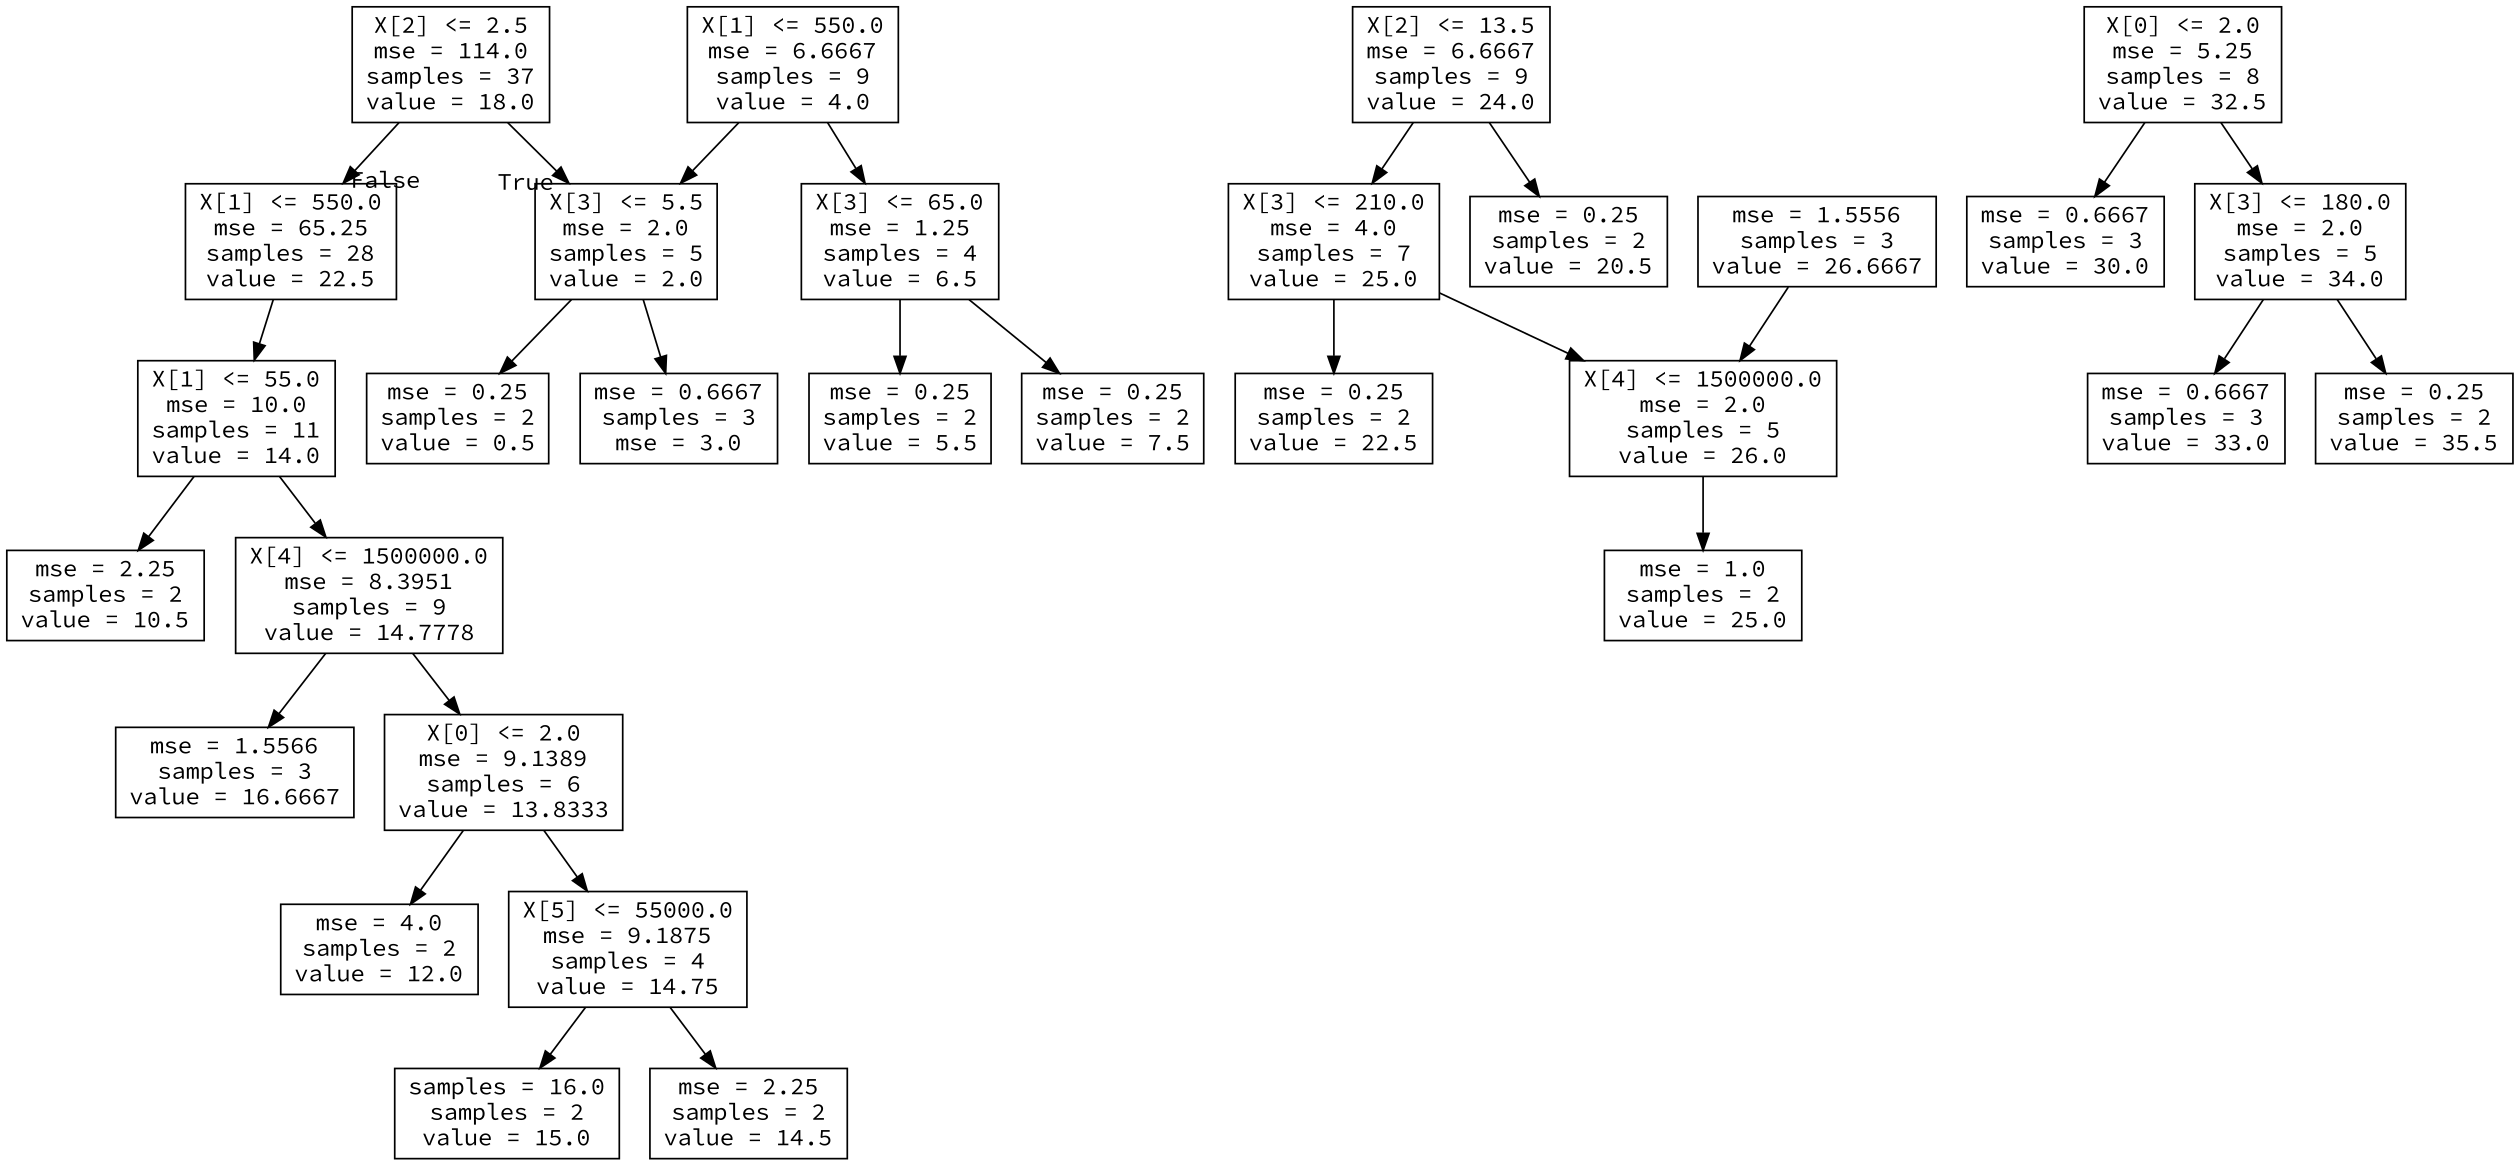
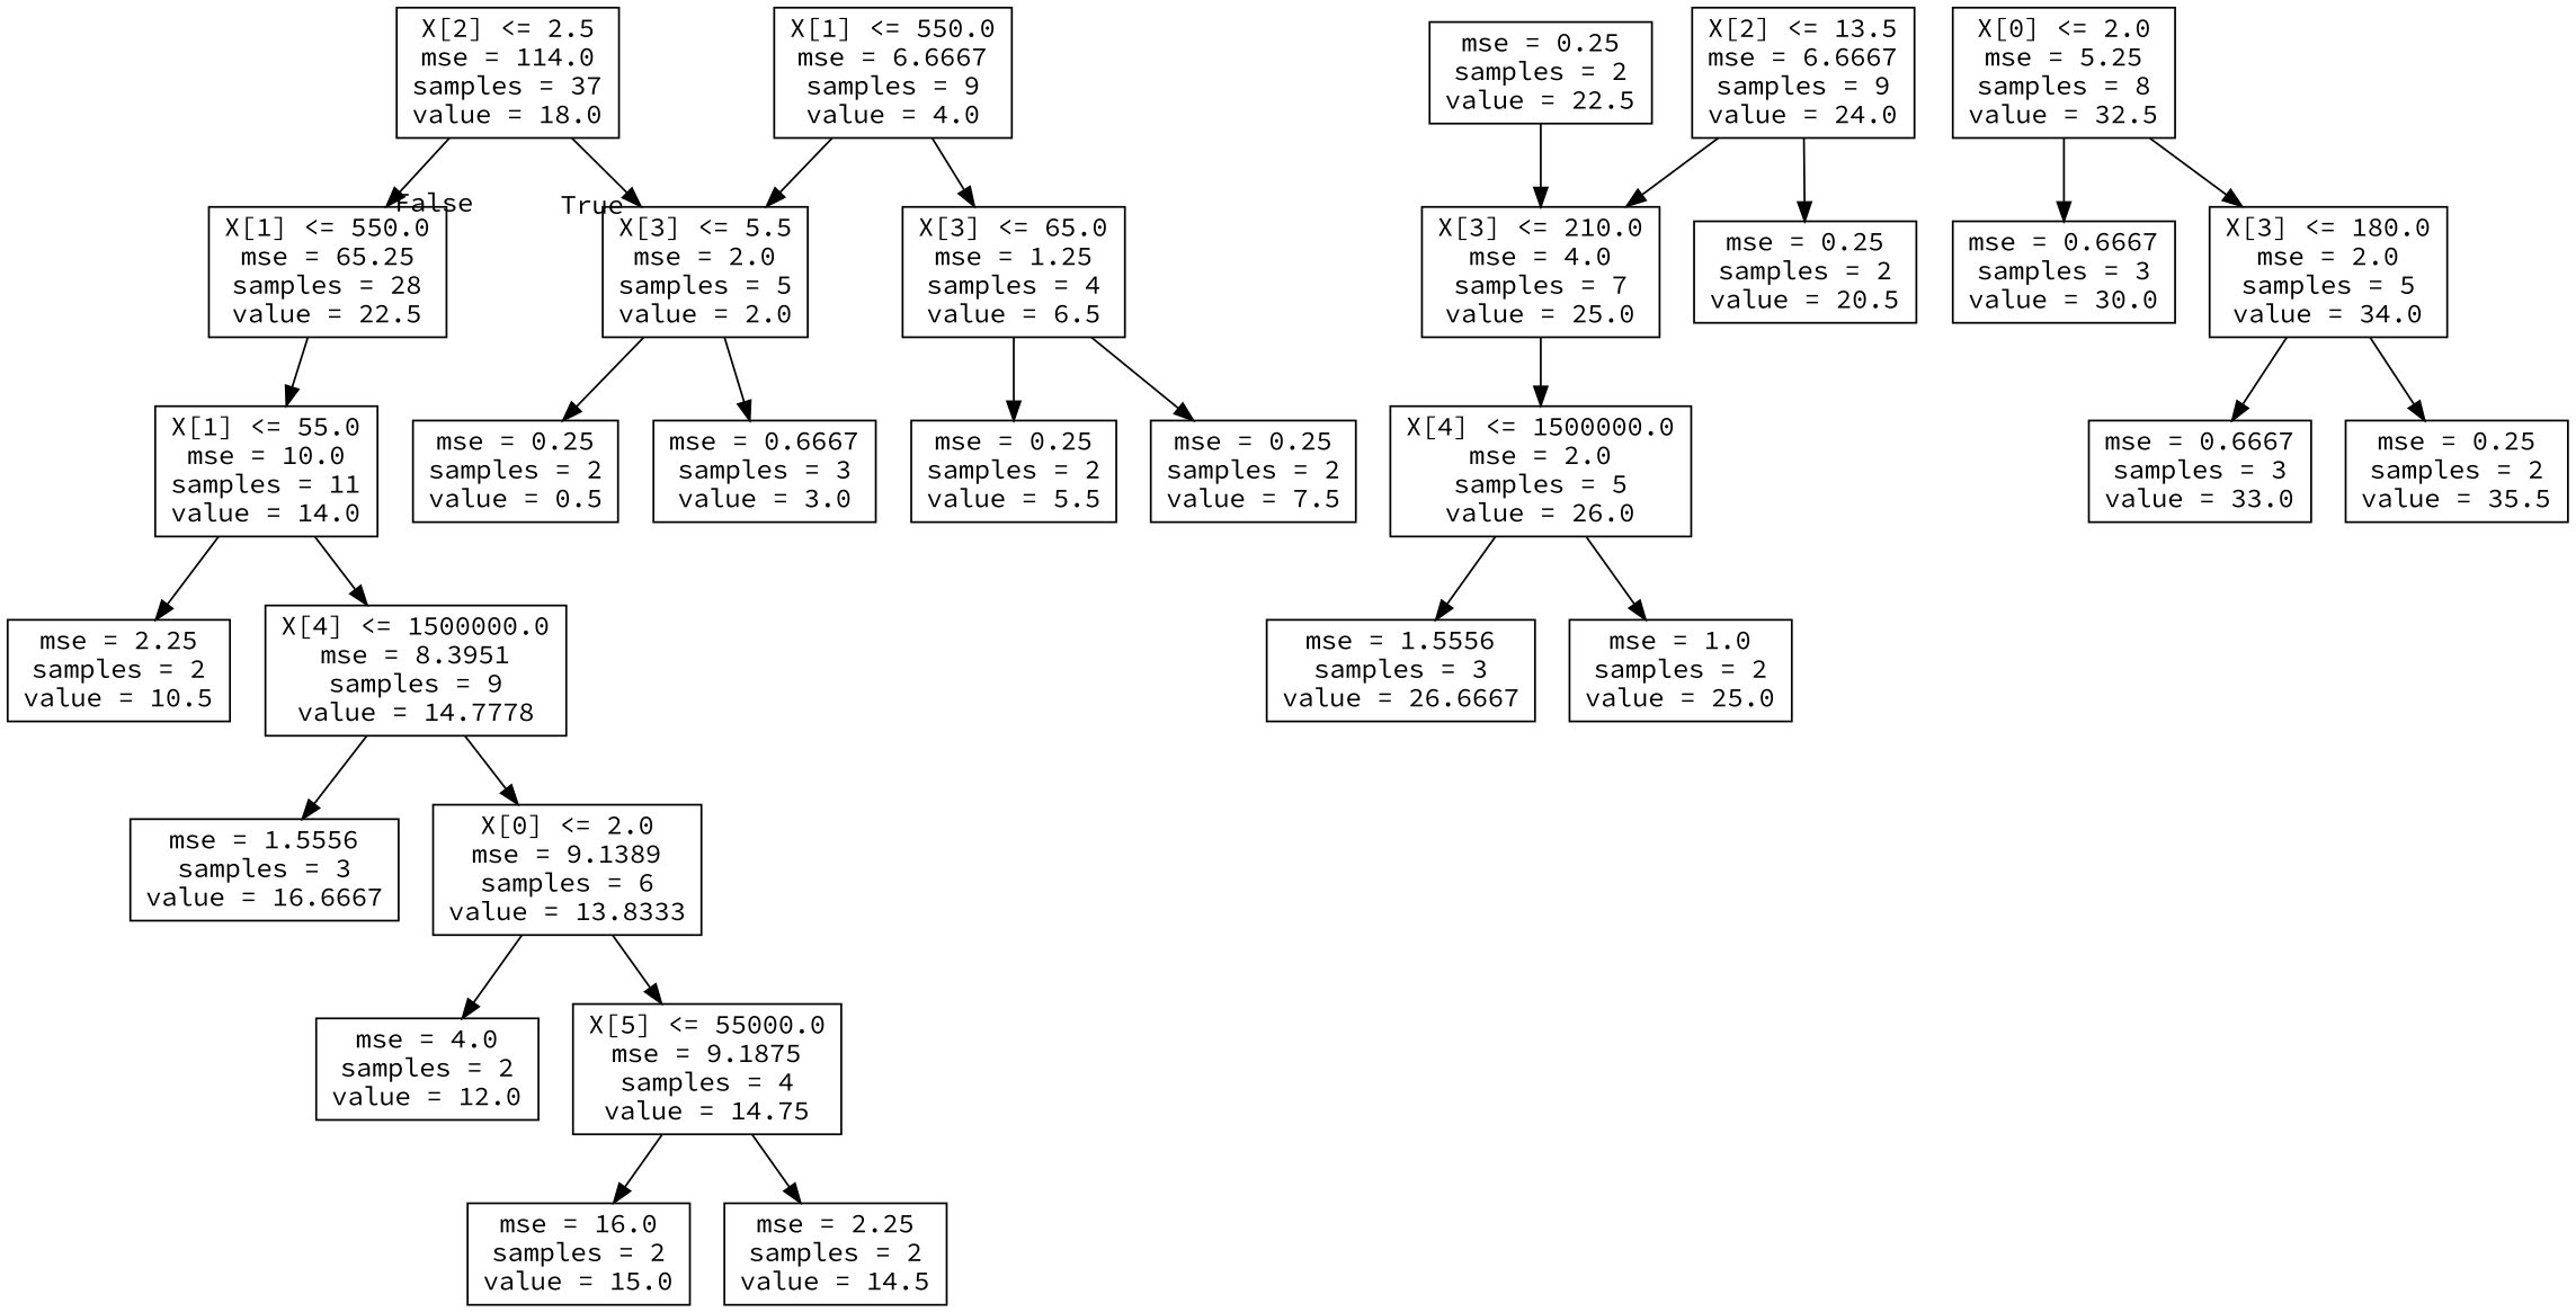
  digraph {
    fontname="Source Code Pro"
    node [fontname="Source Code Pro" shape=box]
    edge [fontname="Source Code Pro"]
    n1 [label="X[2] <= 2.5\nmse = 114.0\nsamples = 37\nvalue = 18.0"]
    n2 [label="X[1] <= 550.0\nmse = 65.25\nsamples = 28\nvalue = 22.5"]
    n3 [label="X[3] <= 5.5\nmse = 2.0\nsamples = 5\nvalue = 2.0"]
    n4 [label="X[1] <= 550.0\nmse = 6.6667\nsamples = 9\nvalue = 4.0"]
    n5 [label="X[3] <= 65.0\nmse = 1.25\nsamples = 4\nvalue = 6.5"]
    n6 [label="X[1] <= 55.0\nmse = 10.0\nsamples = 11\nvalue = 14.0"]
    n7 [label="mse = 0.25\nsamples = 2\nvalue = 5.5"]
    n8 [label="mse = 0.25\nsamples = 2\nvalue = 7.5"]
    n9 [label="mse = 0.25\nsamples = 2\nvalue = 0.5"]
-   n10 [label="mse = 0.6667\nsamples = 3\nmse = 3.0"]
+   n10 [label="mse = 0.6667\nsamples = 3\nvalue = 3.0"]
    n11 [label="mse = 2.25\nsamples = 2\nvalue = 10.5"]
    n12 [label="X[4] <= 1500000.0\nmse = 8.3951\nsamples = 9\nvalue = 14.7778"]
-   n13 [label="mse = 1.5566\nsamples = 3\nvalue = 16.6667"]
+   n13 [label="mse = 1.5556\nsamples = 3\nvalue = 16.6667"]
    n14 [label="X[0] <= 2.0\nmse = 9.1389\nsamples = 6\nvalue = 13.8333"]
    n15 [label="mse = 4.0\nsamples = 2\nvalue = 12.0"]
    n16 [label="X[5] <= 55000.0\nmse = 9.1875\nsamples = 4\nvalue = 14.75"]
-   n17 [label="samples = 16.0\nsamples = 2\nvalue = 15.0"]
+   n17 [label="mse = 16.0\nsamples = 2\nvalue = 15.0"]
    n18 [label="mse = 2.25\nsamples = 2\nvalue = 14.5"]
    n19 [label="X[2] <= 13.5\nmse = 6.6667\nsamples = 9\nvalue = 24.0"]
    n20 [label="X[3] <= 210.0\nmse = 4.0\nsamples = 7\nvalue = 25.0"]
    n21 [label="mse = 0.25\nsamples = 2\nvalue = 20.5"]
    n22 [label="X[0] <= 2.0\nmse = 5.25\nsamples = 8\nvalue = 32.5"]
    n23 [label="mse = 0.6667\nsamples = 3\nvalue = 30.0"]
    n24 [label="X[3] <= 180.0\nmse = 2.0\nsamples = 5\nvalue = 34.0"]
    n25 [label="X[4] <= 1500000.0\nmse = 2.0\nsamples = 5\nvalue = 26.0"]
    n26 [label="mse = 0.25\nsamples = 2\nvalue = 22.5"]
    n27 [label="mse = 1.5556\nsamples = 3\nvalue = 26.6667"]
    n28 [label="mse = 1.0\nsamples = 2\nvalue = 25.0"]
    n29 [label="mse = 0.6667\nsamples = 3\nvalue = 33.0"]
    n30 [label="mse = 0.25\nsamples = 2\nvalue = 35.5"]
    n1 -> n2 [headlabel=False labelangle=-45 labeldistance=2.5]
    n1 -> n3 [headlabel=True labelangle=45 labeldistance=2.5]
    n2 -> n6
    n3 -> n9
    n3 -> n10
    n4 -> n3
    n4 -> n5
    n5 -> n7
    n5 -> n8
    n6 -> n11
    n6 -> n12
    n12 -> n13
    n12 -> n14
    n14 -> n15
    n14 -> n16
    n16 -> n17
    n16 -> n18
    n19 -> n20
    n19 -> n21
    n20 -> n25
-   n20 -> n26
+   n26 -> n20
    n22 -> n23
    n22 -> n24
    n24 -> n29
    n24 -> n30
-   n27 -> n25
+   n25 -> n27
    n25 -> n28
  }
